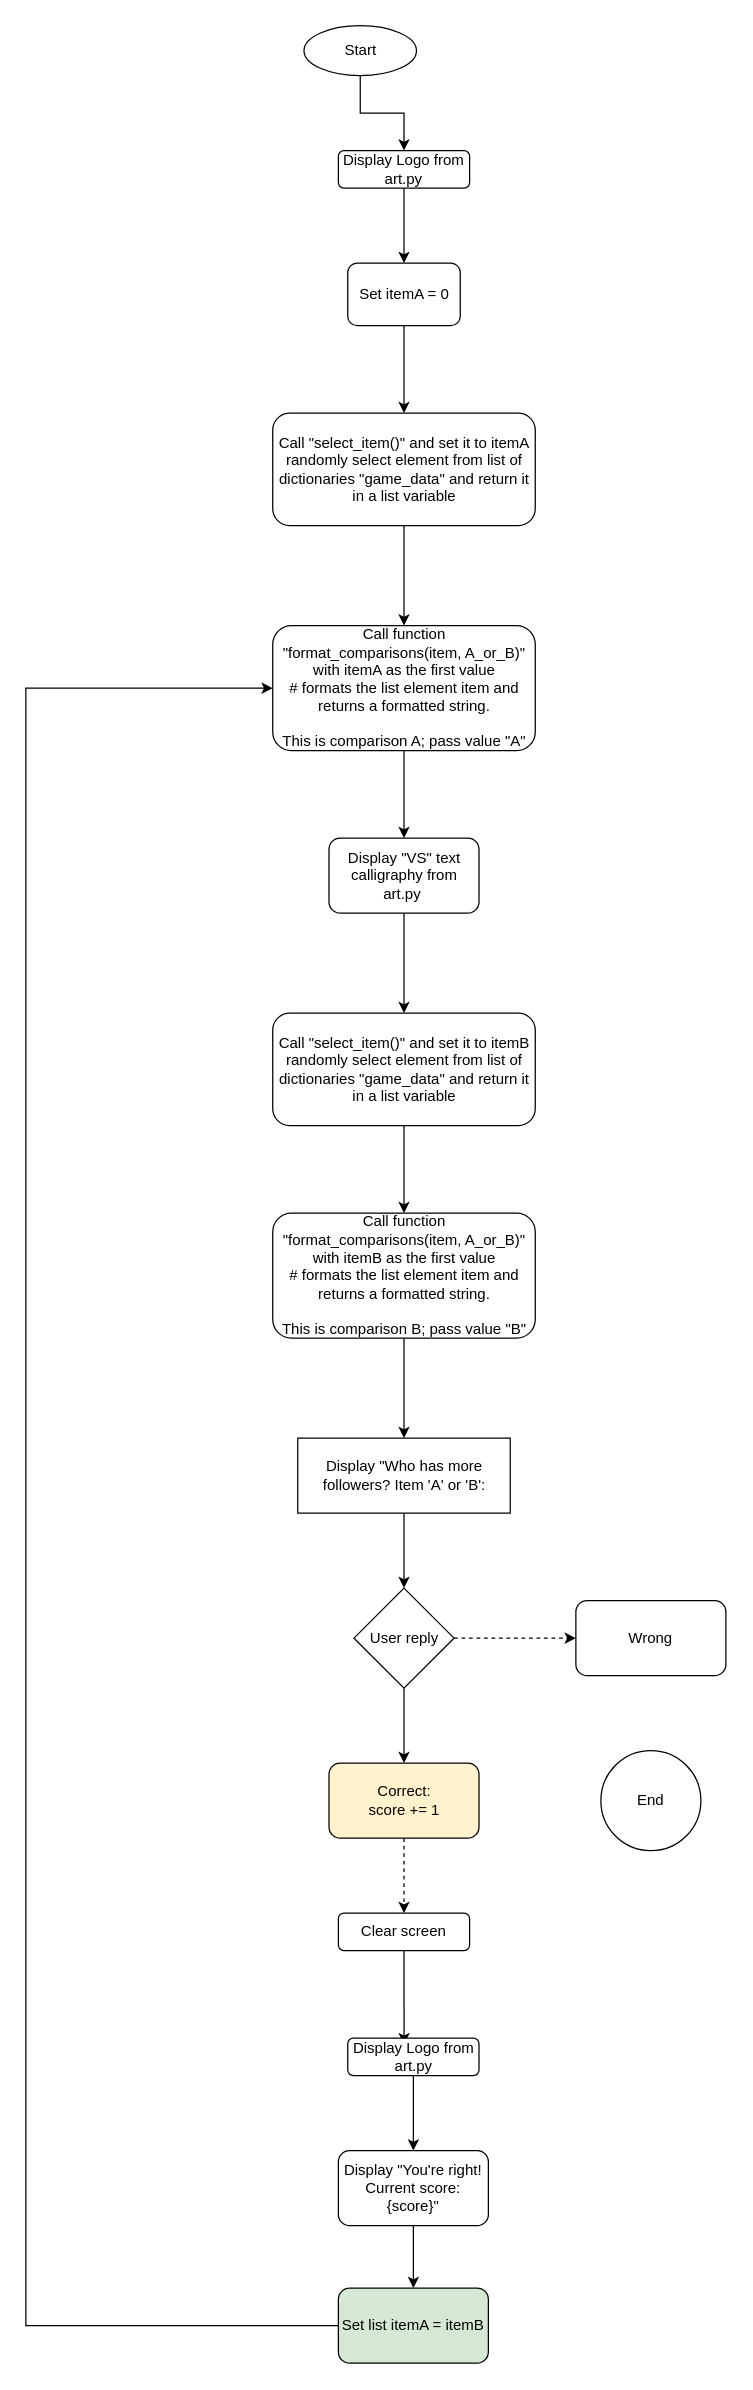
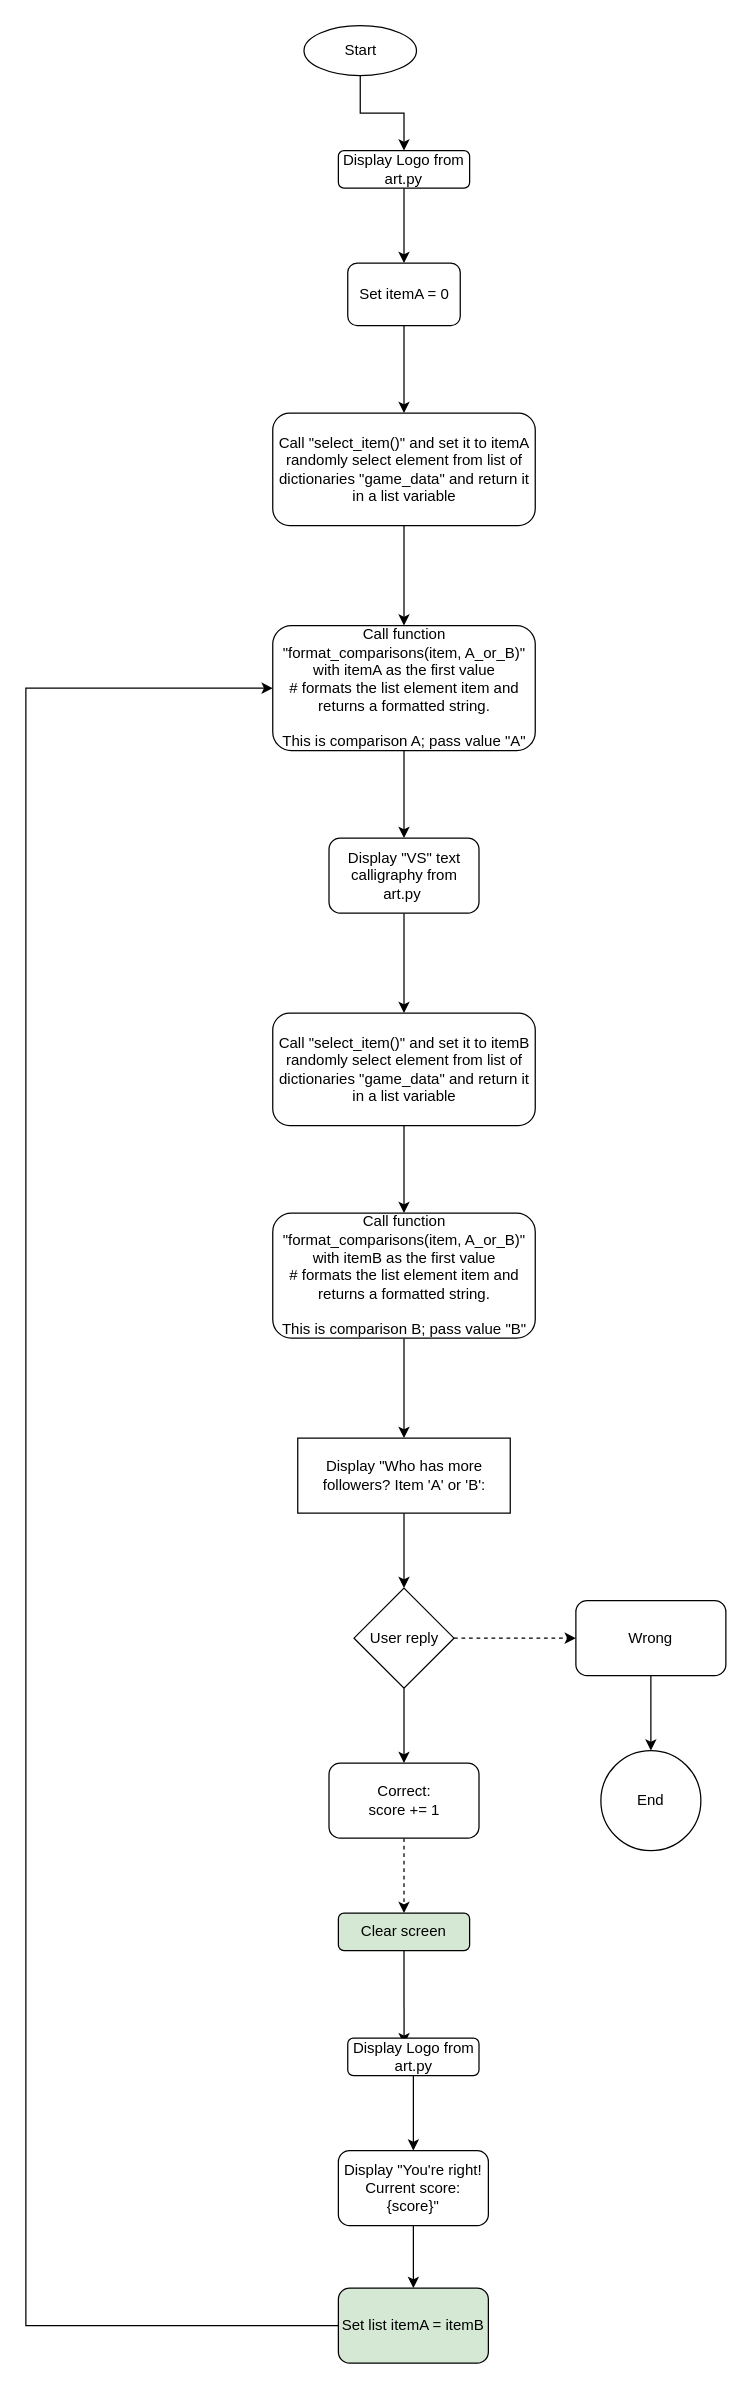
  <mxCell id="0" />
  <mxCell id="1" parent="0" />
  <mxCell id="2" style="edgeStyle=orthogonalEdgeStyle;rounded=0;orthogonalLoop=1;jettySize=auto;html=1;exitX=0.5;exitY=1;exitDx=0;exitDy=0;entryX=0.5;entryY=0;entryDx=0;entryDy=0;" edge="1" parent="1" source="3" target="5"><mxGeometry relative="1" as="geometry" /></mxCell>
  <mxCell id="3" value="Start" style="ellipse;whiteSpace=wrap;html=1;" vertex="1" parent="1"><mxGeometry x="242.5" y="20" width="90" height="40" as="geometry" /></mxCell>
  <mxCell id="4" style="edgeStyle=orthogonalEdgeStyle;rounded=0;orthogonalLoop=1;jettySize=auto;html=1;exitX=0.5;exitY=1;exitDx=0;exitDy=0;" edge="1" parent="1" source="5" target="35"><mxGeometry relative="1" as="geometry" /></mxCell>
  <mxCell id="5" value="Display Logo from art.py" style="rounded=1;whiteSpace=wrap;html=1;" vertex="1" parent="1"><mxGeometry x="270" y="120" width="105" height="30" as="geometry" /></mxCell>
  <mxCell id="6" style="edgeStyle=orthogonalEdgeStyle;rounded=0;orthogonalLoop=1;jettySize=auto;html=1;exitX=0.5;exitY=1;exitDx=0;exitDy=0;" edge="1" parent="1" source="7" target="9"><mxGeometry relative="1" as="geometry" /></mxCell>
  <mxCell id="7" value="Call &quot;select_item()&quot; and set it to itemA&lt;br&gt;randomly select element from list of dictionaries &quot;game_data&quot; and return it in a list variable" style="rounded=1;whiteSpace=wrap;html=1;" vertex="1" parent="1"><mxGeometry x="217.5" y="330" width="210" height="90" as="geometry" /></mxCell>
  <mxCell id="8" style="edgeStyle=orthogonalEdgeStyle;rounded=0;orthogonalLoop=1;jettySize=auto;html=1;exitX=0.5;exitY=1;exitDx=0;exitDy=0;entryX=0.5;entryY=0;entryDx=0;entryDy=0;" edge="1" parent="1" source="9" target="11"><mxGeometry relative="1" as="geometry" /></mxCell>
  <mxCell id="9" value="Call function &quot;format_comparisons(item, A_or_B)&quot; with itemA as the first value&lt;div&gt;# formats the list element item and returns a formatted string.&lt;br&gt;&lt;br&gt;This is comparison A; pass valu&lt;span style=&quot;background-color: initial;&quot;&gt;e &quot;A&quot;&lt;/span&gt;&lt;/div&gt;" style="rounded=1;whiteSpace=wrap;html=1;" vertex="1" parent="1"><mxGeometry x="217.5" y="500" width="210" height="100" as="geometry" /></mxCell>
  <mxCell id="10" style="edgeStyle=orthogonalEdgeStyle;rounded=0;orthogonalLoop=1;jettySize=auto;html=1;exitX=0.5;exitY=1;exitDx=0;exitDy=0;entryX=0.5;entryY=0;entryDx=0;entryDy=0;" edge="1" parent="1" source="11" target="13"><mxGeometry relative="1" as="geometry" /></mxCell>
  <mxCell id="11" value="Display &quot;VS&quot; text calligraphy from art.py&amp;nbsp;" style="rounded=1;whiteSpace=wrap;html=1;" vertex="1" parent="1"><mxGeometry x="262.5" y="670" width="120" height="60" as="geometry" /></mxCell>
  <mxCell id="12" style="edgeStyle=orthogonalEdgeStyle;rounded=0;orthogonalLoop=1;jettySize=auto;html=1;exitX=0.5;exitY=1;exitDx=0;exitDy=0;" edge="1" parent="1" source="13" target="15"><mxGeometry relative="1" as="geometry" /></mxCell>
  <mxCell id="13" value="Call &quot;select_item()&quot; and set it to itemB&lt;br&gt;randomly select element from list of dictionaries &quot;game_data&quot; and return it in a list variable" style="rounded=1;whiteSpace=wrap;html=1;" vertex="1" parent="1"><mxGeometry x="217.5" y="810" width="210" height="90" as="geometry" /></mxCell>
  <mxCell id="14" style="edgeStyle=orthogonalEdgeStyle;rounded=0;orthogonalLoop=1;jettySize=auto;html=1;exitX=0.5;exitY=1;exitDx=0;exitDy=0;entryX=0.5;entryY=0;entryDx=0;entryDy=0;" edge="1" parent="1" source="15" target="17"><mxGeometry relative="1" as="geometry"><mxPoint x="325.1" y="1130.09" as="targetPoint" /></mxGeometry></mxCell>
  <mxCell id="15" value="Call function &quot;format_comparisons(item, A_or_B)&quot; with itemB as the first value&lt;div&gt;# formats the list element item and returns a formatted string.&lt;br&gt;&lt;br&gt;This is comparison B; pass valu&lt;span style=&quot;background-color: initial;&quot;&gt;e &quot;B&quot;&lt;/span&gt;&lt;/div&gt;" style="rounded=1;whiteSpace=wrap;html=1;" vertex="1" parent="1"><mxGeometry x="217.5" y="970" width="210" height="100" as="geometry" /></mxCell>
  <mxCell id="16" style="edgeStyle=orthogonalEdgeStyle;rounded=0;orthogonalLoop=1;jettySize=auto;html=1;" edge="1" parent="1" source="17" target="20"><mxGeometry relative="1" as="geometry" /></mxCell>
  <mxCell id="17" value="Display &quot;Who has more followers? Item 'A' or 'B':" style="rounded=0;whiteSpace=wrap;html=1;" vertex="1" parent="1"><mxGeometry x="237.5" y="1150" width="170" height="60" as="geometry" /></mxCell>
  <mxCell id="18" style="edgeStyle=orthogonalEdgeStyle;rounded=0;orthogonalLoop=1;jettySize=auto;html=1;exitX=1;exitY=0.5;exitDx=0;exitDy=0;dashed=1;" edge="1" parent="1" source="20" target="22"><mxGeometry relative="1" as="geometry" /></mxCell>
  <mxCell id="19" style="edgeStyle=orthogonalEdgeStyle;rounded=0;orthogonalLoop=1;jettySize=auto;html=1;exitX=0.5;exitY=1;exitDx=0;exitDy=0;" edge="1" parent="1" source="20" target="24"><mxGeometry relative="1" as="geometry" /></mxCell>
  <mxCell id="20" value="User reply" style="rhombus;whiteSpace=wrap;html=1;" vertex="1" parent="1"><mxGeometry x="282.5" y="1270" width="80" height="80" as="geometry" /></mxCell>
+ <mxCell id="21" value="" style="edgeStyle=orthogonalEdgeStyle;rounded=0;orthogonalLoop=1;jettySize=auto;html=1;" edge="1" parent="1" source="22" target="25"><mxGeometry relative="1" as="geometry" /></mxCell>
  <mxCell id="22" value="Wrong" style="rounded=1;whiteSpace=wrap;html=1;" vertex="1" parent="1"><mxGeometry x="460" y="1280" width="120" height="60" as="geometry" /></mxCell>
  <mxCell id="23" style="edgeStyle=orthogonalEdgeStyle;rounded=0;orthogonalLoop=1;jettySize=auto;html=1;exitX=0.5;exitY=1;exitDx=0;exitDy=0;dashed=1;" edge="1" parent="1" source="24" target="27"><mxGeometry relative="1" as="geometry" /></mxCell>
- <mxCell id="24" value="Correct:&lt;div&gt;score += 1&lt;/div&gt;" style="rounded=1;whiteSpace=wrap;html=1;fillColor=#fff2cc;" vertex="1" parent="1"><mxGeometry x="262.5" y="1410" width="120" height="60" as="geometry" /></mxCell>
+ <mxCell id="24" value="Correct:&lt;div&gt;score += 1&lt;/div&gt;" style="rounded=1;whiteSpace=wrap;html=1;" vertex="1" parent="1"><mxGeometry x="262.5" y="1410" width="120" height="60" as="geometry" /></mxCell>
  <mxCell id="25" value="End" style="ellipse;whiteSpace=wrap;html=1;rounded=1;" vertex="1" parent="1"><mxGeometry x="480" y="1400" width="80" height="80" as="geometry" /></mxCell>
  <mxCell id="26" style="edgeStyle=orthogonalEdgeStyle;rounded=0;orthogonalLoop=1;jettySize=auto;html=1;exitX=0.5;exitY=1;exitDx=0;exitDy=0;entryX=0.429;entryY=0.167;entryDx=0;entryDy=0;entryPerimeter=0;" edge="1" parent="1" source="27" target="29"><mxGeometry relative="1" as="geometry"><mxPoint x="332.5" y="1600" as="targetPoint" /></mxGeometry></mxCell>
- <mxCell id="27" value="Clear screen" style="rounded=1;whiteSpace=wrap;html=1;" vertex="1" parent="1"><mxGeometry x="270" y="1530" width="105" height="30" as="geometry" /></mxCell>
+ <mxCell id="27" value="Clear screen" style="rounded=1;whiteSpace=wrap;html=1;fillColor=#d5e8d4;" vertex="1" parent="1"><mxGeometry x="270" y="1530" width="105" height="30" as="geometry" /></mxCell>
  <mxCell id="28" style="edgeStyle=orthogonalEdgeStyle;rounded=0;orthogonalLoop=1;jettySize=auto;html=1;exitX=0.5;exitY=1;exitDx=0;exitDy=0;" edge="1" parent="1" source="29" target="31"><mxGeometry relative="1" as="geometry" /></mxCell>
  <mxCell id="29" value="Display Logo from art.py" style="rounded=1;whiteSpace=wrap;html=1;" vertex="1" parent="1"><mxGeometry x="277.5" y="1630" width="105" height="30" as="geometry" /></mxCell>
  <mxCell id="30" style="edgeStyle=orthogonalEdgeStyle;rounded=0;orthogonalLoop=1;jettySize=auto;html=1;exitX=0.5;exitY=1;exitDx=0;exitDy=0;entryX=0.5;entryY=0;entryDx=0;entryDy=0;" edge="1" parent="1" source="31" target="33"><mxGeometry relative="1" as="geometry"><mxPoint x="338" y="1820" as="targetPoint" /></mxGeometry></mxCell>
  <mxCell id="31" value="Display &quot;You're right! Current score: {score}&quot;" style="rounded=1;whiteSpace=wrap;html=1;" vertex="1" parent="1"><mxGeometry x="270" y="1720" width="120" height="60" as="geometry" /></mxCell>
  <mxCell id="32" style="edgeStyle=orthogonalEdgeStyle;rounded=0;orthogonalLoop=1;jettySize=auto;html=1;exitX=0;exitY=0.5;exitDx=0;exitDy=0;entryX=0;entryY=0.5;entryDx=0;entryDy=0;" edge="1" parent="1" source="33" target="9"><mxGeometry relative="1" as="geometry"><Array as="points"><mxPoint x="20" y="1860" /><mxPoint x="20" y="550" /></Array></mxGeometry></mxCell>
  <mxCell id="33" value="Set list itemA = itemB" style="rounded=1;whiteSpace=wrap;html=1;fillColor=#d5e8d4;" vertex="1" parent="1"><mxGeometry x="270" y="1830" width="120" height="60" as="geometry" /></mxCell>
  <mxCell id="34" style="edgeStyle=orthogonalEdgeStyle;rounded=0;orthogonalLoop=1;jettySize=auto;html=1;exitX=0.5;exitY=1;exitDx=0;exitDy=0;" edge="1" parent="1" source="35" target="7"><mxGeometry relative="1" as="geometry" /></mxCell>
  <mxCell id="35" value="Set itemA = 0" style="rounded=1;whiteSpace=wrap;html=1;" vertex="1" parent="1"><mxGeometry x="277.5" y="210" width="90" height="50" as="geometry" /></mxCell>
